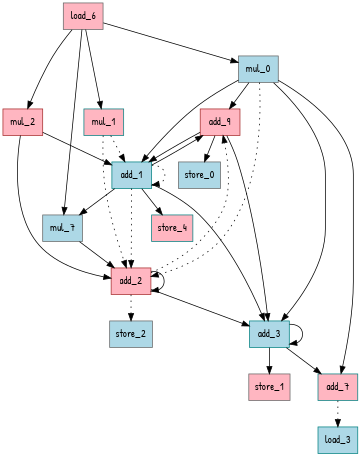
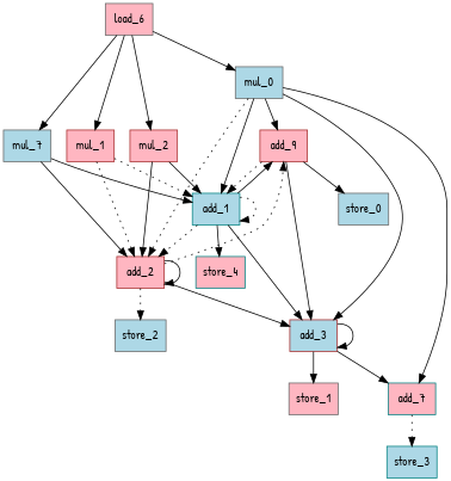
  digraph {
    fontname="Patrick Hand"
    node [color=gray40 fillcolor=lightpink fontname="Patrick Hand" shape=rectangle style=filled]
    edge [fontname="Patrick Hand" style=solid]
    n1 [color=brown label=add_9]
    n2 [color=teal fillcolor=lightblue label=add_1]
-   n3 [color=teal fillcolor=lightblue label=add_3]
+   n3 [color=brown fillcolor=lightblue label=add_3]
    n4 [fillcolor=lightblue label=store_0]
    n5 [color=brown label=add_2]
    n6 [color=teal label=store_4]
    n7 [color=teal label=add_7]
    n8 [label=store_1]
    n9 [fillcolor=lightblue label=store_2]
-   n10 [color=teal fillcolor=lightblue label=load_3]
+   n10 [color=teal fillcolor=lightblue label=store_3]
    n11 [fillcolor=lightblue label=mul_0]
-   n12 [color=teal label=mul_1]
+   n12 [color=brown label=mul_1]
    n13 [color=brown label=mul_2]
    n14 [fillcolor=lightblue label=mul_7]
    n15 [label=load_6]
-   n1 -> n2
+   n1 -> n2 [style=dotted]
    n1 -> n3
    n1 -> n4
    n2 -> n1
    n2 -> n2 [style=dotted]
    n2 -> n3
    n2 -> n5 [style=dotted]
    n2 -> n6
    n3 -> n3
    n3 -> n7
    n3 -> n8
    n5 -> n1 [style=dotted]
    n5 -> n3
    n5 -> n5
    n5 -> n9 [style=dotted]
    n7 -> n10 [style=dotted]
    n11 -> n1
    n11 -> n2
    n11 -> n3
    n11 -> n5 [style=dotted]
    n11 -> n7
    n12 -> n2 [style=dotted]
    n12 -> n5 [style=dotted]
    n13 -> n2
    n13 -> n5
-   n2 -> n14
+   n14 -> n2
    n14 -> n5
    n15 -> n11
    n15 -> n12
    n15 -> n13
    n15 -> n14
  }
